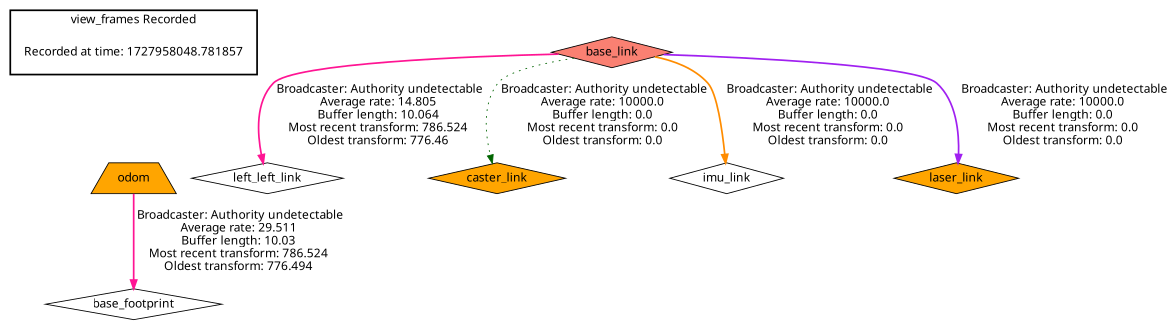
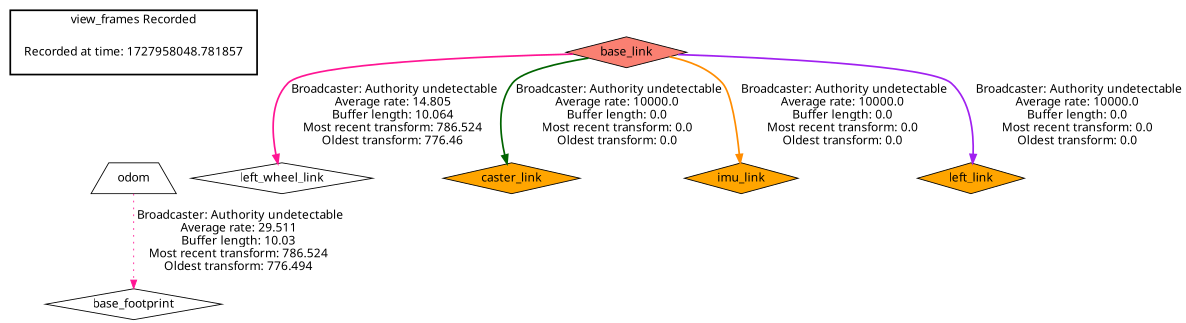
  digraph {
    fontname="Noto Sans"
    node [fillcolor=orange fontname="Noto Sans" shape=diamond style=filled]
    edge [fontname="Noto Sans" style=bold color=deeppink]
    "Recorded at time: 1727958048.781857" [fillcolor=white shape=plaintext]
-   odom [shape=trapezium]
+   odom [fillcolor=white shape=trapezium]
    base_footprint [fillcolor=white]
    base_link [fillcolor=salmon]
-   left_wheel_link [fillcolor=white label=left_left_link]
+   left_wheel_link [fillcolor=white]
    caster_link
-   imu_link [fillcolor=white]
-   laser_link
+   imu_link
+   laser_link [label=left_link]
    subgraph cluster_1 {
      color=black
      label="view_frames Recorded"
      style=bold
      "Recorded at time: 1727958048.781857"
    }
    "Recorded at time: 1727958048.781857" -> odom [style=invis color=""]
-   odom -> base_footprint [label=" Broadcaster: Authority undetectable\nAverage rate: 29.511\nBuffer length: 10.03\nMost recent transform: 786.524\nOldest transform: 776.494\n"]
+   odom -> base_footprint [label=" Broadcaster: Authority undetectable\nAverage rate: 29.511\nBuffer length: 10.03\nMost recent transform: 786.524\nOldest transform: 776.494\n" style=dotted]
    base_link -> left_wheel_link [label=" Broadcaster: Authority undetectable\nAverage rate: 14.805\nBuffer length: 10.064\nMost recent transform: 786.524\nOldest transform: 776.46\n"]
-   base_link -> caster_link [color=darkgreen label=" Broadcaster: Authority undetectable\nAverage rate: 10000.0\nBuffer length: 0.0\nMost recent transform: 0.0\nOldest transform: 0.0\n" style=dotted]
+   base_link -> caster_link [color=darkgreen label=" Broadcaster: Authority undetectable\nAverage rate: 10000.0\nBuffer length: 0.0\nMost recent transform: 0.0\nOldest transform: 0.0\n"]
    base_link -> imu_link [color=darkorange label=" Broadcaster: Authority undetectable\nAverage rate: 10000.0\nBuffer length: 0.0\nMost recent transform: 0.0\nOldest transform: 0.0\n"]
    base_link -> laser_link [color=purple label=" Broadcaster: Authority undetectable\nAverage rate: 10000.0\nBuffer length: 0.0\nMost recent transform: 0.0\nOldest transform: 0.0\n"]
  }
